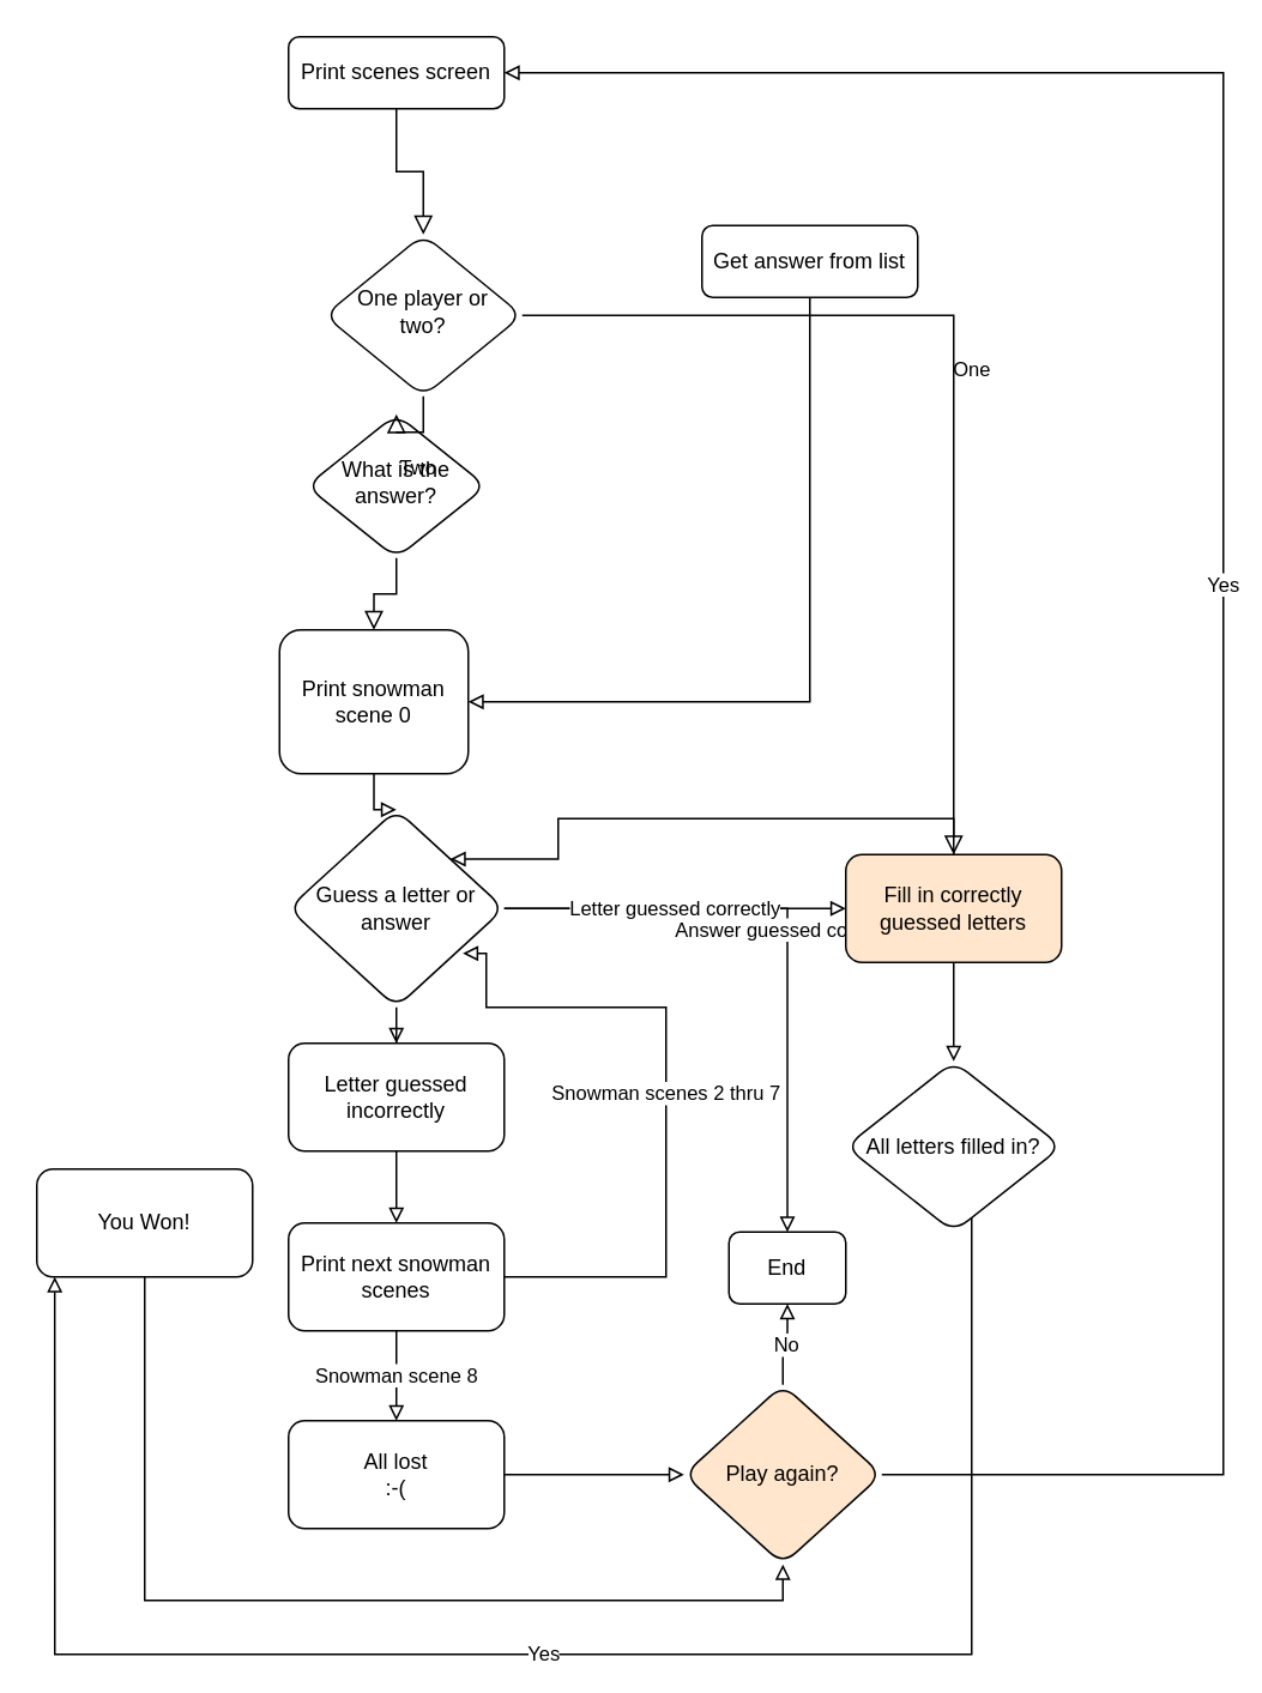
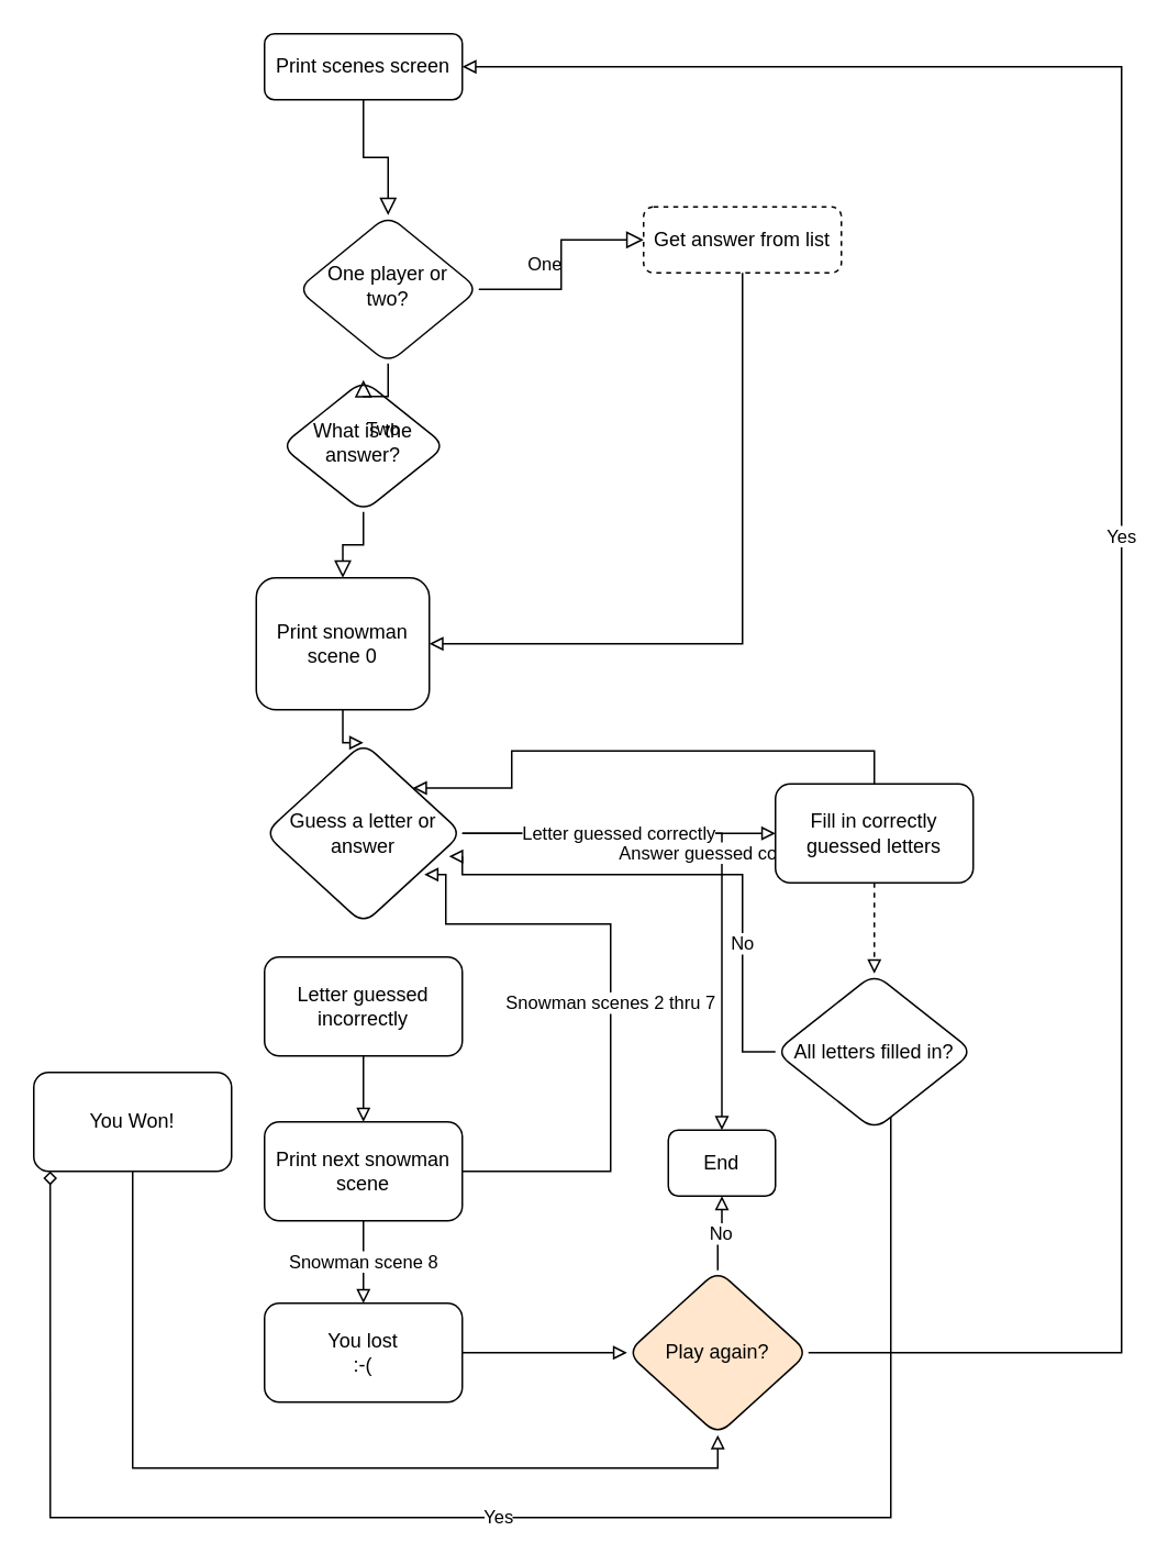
  <mxCell id="0" />
  <mxCell id="1" parent="0" />
  <mxCell id="2" value="" style="group" vertex="1" connectable="0" parent="1"><mxGeometry x="20" y="20" width="660" height="900" as="geometry" /></mxCell>
  <mxCell id="3" value="Print scenes screen" style="rounded=1;whiteSpace=wrap;html=1;fontSize=12;glass=0;strokeWidth=1;shadow=0;" parent="2" vertex="1"><mxGeometry x="140" width="120" height="40" as="geometry" /></mxCell>
  <mxCell id="4" value="One player or two?" style="rhombus;whiteSpace=wrap;html=1;shadow=0;fontFamily=Helvetica;fontSize=12;align=center;strokeWidth=1;spacing=6;spacingTop=-4;rounded=1;" parent="2" vertex="1"><mxGeometry x="160" y="110" width="110" height="90" as="geometry" /></mxCell>
  <mxCell id="5" value="" style="rounded=0;html=1;jettySize=auto;orthogonalLoop=1;fontSize=11;endArrow=block;endFill=0;endSize=8;strokeWidth=1;shadow=0;labelBackgroundColor=none;edgeStyle=orthogonalEdgeStyle;" parent="2" source="3" target="4" edge="1"><mxGeometry relative="1" as="geometry" /></mxCell>
- <mxCell id="6" value="Get answer from list" style="rounded=1;whiteSpace=wrap;html=1;fontSize=12;glass=0;strokeWidth=1;shadow=0;" parent="2" vertex="1"><mxGeometry x="370" y="105" width="120" height="40" as="geometry" /></mxCell>
- <mxCell id="7" value="One" style="edgeStyle=orthogonalEdgeStyle;rounded=0;html=1;jettySize=auto;orthogonalLoop=1;fontSize=11;endArrow=block;endFill=0;endSize=8;strokeWidth=1;shadow=0;labelBackgroundColor=none;" parent="2" source="4" target="20" edge="1"><mxGeometry y="10" relative="1" as="geometry"><mxPoint as="offset" /></mxGeometry></mxCell>
+ <mxCell id="6" value="Get answer from list" style="rounded=1;whiteSpace=wrap;html=1;fontSize=12;glass=0;strokeWidth=1;shadow=0;dashed=1;" parent="2" vertex="1"><mxGeometry x="370" y="105" width="120" height="40" as="geometry" /></mxCell>
+ <mxCell id="7" value="One" style="edgeStyle=orthogonalEdgeStyle;rounded=0;html=1;jettySize=auto;orthogonalLoop=1;fontSize=11;endArrow=block;endFill=0;endSize=8;strokeWidth=1;shadow=0;labelBackgroundColor=none;" parent="2" source="4" target="6" edge="1"><mxGeometry y="10" relative="1" as="geometry"><mxPoint as="offset" /></mxGeometry></mxCell>
  <mxCell id="8" value="What is the answer?" style="rhombus;whiteSpace=wrap;html=1;shadow=0;fontFamily=Helvetica;fontSize=12;align=center;strokeWidth=1;spacing=6;spacingTop=-4;rounded=1;" parent="2" vertex="1"><mxGeometry x="150" y="210" width="100" height="80" as="geometry" /></mxCell>
  <mxCell id="9" value="Two" style="rounded=0;html=1;jettySize=auto;orthogonalLoop=1;fontSize=11;endArrow=block;endFill=0;endSize=8;strokeWidth=1;shadow=0;labelBackgroundColor=none;edgeStyle=orthogonalEdgeStyle;entryX=0.5;entryY=0;entryDx=0;entryDy=0;" parent="2" source="4" target="8" edge="1"><mxGeometry y="20" relative="1" as="geometry"><mxPoint as="offset" /></mxGeometry></mxCell>
  <mxCell id="10" value="Print snowman scene 0" style="rounded=1;whiteSpace=wrap;html=1;fontSize=12;glass=0;strokeWidth=1;shadow=0;" parent="2" vertex="1"><mxGeometry x="135" y="330" width="105" height="80" as="geometry" /></mxCell>
  <mxCell id="11" style="edgeStyle=orthogonalEdgeStyle;rounded=0;orthogonalLoop=1;jettySize=auto;html=1;exitX=0.5;exitY=1;exitDx=0;exitDy=0;entryX=1;entryY=0.5;entryDx=0;entryDy=0;endArrow=block;endFill=0;" parent="2" source="6" target="10" edge="1"><mxGeometry relative="1" as="geometry" /></mxCell>
  <mxCell id="12" value="" style="rounded=0;html=1;jettySize=auto;orthogonalLoop=1;fontSize=11;endArrow=block;endFill=0;endSize=8;strokeWidth=1;shadow=0;labelBackgroundColor=none;edgeStyle=orthogonalEdgeStyle;" parent="2" source="8" target="10" edge="1"><mxGeometry x="0.333" y="20" relative="1" as="geometry"><mxPoint as="offset" /></mxGeometry></mxCell>
  <mxCell id="13" value="Guess a letter or answer" style="rhombus;whiteSpace=wrap;html=1;rounded=1;shadow=0;strokeWidth=1;glass=0;" parent="2" vertex="1"><mxGeometry x="140" y="430" width="120" height="110" as="geometry" /></mxCell>
  <mxCell id="14" value="" style="edgeStyle=orthogonalEdgeStyle;rounded=0;orthogonalLoop=1;jettySize=auto;html=1;endArrow=block;endFill=0;startSize=0;" parent="2" source="10" target="13" edge="1"><mxGeometry relative="1" as="geometry" /></mxCell>
  <mxCell id="15" value="You Won!" style="whiteSpace=wrap;html=1;rounded=1;shadow=0;strokeWidth=1;glass=0;" parent="2" vertex="1"><mxGeometry y="630" width="120" height="60" as="geometry" /></mxCell>
  <mxCell id="16" value="Answer guessed correctly" style="edgeStyle=orthogonalEdgeStyle;rounded=0;orthogonalLoop=1;jettySize=auto;html=1;endArrow=block;endFill=0;startSize=0;" parent="2" source="13" target="35" edge="1"><mxGeometry relative="1" as="geometry" /></mxCell>
  <mxCell id="17" value="Letter guessed incorrectly" style="whiteSpace=wrap;html=1;rounded=1;shadow=0;strokeWidth=1;glass=0;" parent="2" vertex="1"><mxGeometry x="140" y="560" width="120" height="60" as="geometry" /></mxCell>
- <mxCell id="18" value="" style="edgeStyle=orthogonalEdgeStyle;rounded=0;orthogonalLoop=1;jettySize=auto;html=1;endArrow=block;endFill=0;startSize=0;" parent="2" source="13" target="17" edge="1"><mxGeometry relative="1" as="geometry" /></mxCell>
  <mxCell id="19" style="edgeStyle=orthogonalEdgeStyle;rounded=0;orthogonalLoop=1;jettySize=auto;html=1;exitX=0.5;exitY=0;exitDx=0;exitDy=0;entryX=1;entryY=0;entryDx=0;entryDy=0;endArrow=block;endFill=0;startSize=0;" parent="2" source="20" target="13" edge="1"><mxGeometry relative="1" as="geometry"><Array as="points"><mxPoint x="510" y="435" /><mxPoint x="290" y="435" /><mxPoint x="290" y="458" /></Array></mxGeometry></mxCell>
- <mxCell id="20" value="Fill in correctly guessed letters" style="whiteSpace=wrap;html=1;rounded=1;shadow=0;strokeWidth=1;glass=0;fillColor=#ffe6cc;" parent="2" vertex="1"><mxGeometry x="450" y="455" width="120" height="60" as="geometry" /></mxCell>
+ <mxCell id="20" value="Fill in correctly guessed letters" style="whiteSpace=wrap;html=1;rounded=1;shadow=0;strokeWidth=1;glass=0;" parent="2" vertex="1"><mxGeometry x="450" y="455" width="120" height="60" as="geometry" /></mxCell>
  <mxCell id="21" value="Letter guessed correctly" style="edgeStyle=orthogonalEdgeStyle;rounded=0;orthogonalLoop=1;jettySize=auto;html=1;endArrow=block;endFill=0;startSize=0;" parent="2" source="13" target="20" edge="1"><mxGeometry relative="1" as="geometry" /></mxCell>
- <mxCell id="22" value="All lost&lt;br&gt;:-(" style="whiteSpace=wrap;html=1;rounded=1;shadow=0;strokeWidth=1;glass=0;" parent="2" vertex="1"><mxGeometry x="140" y="770" width="120" height="60" as="geometry" /></mxCell>
+ <mxCell id="22" value="You lost&lt;br&gt;:-(" style="whiteSpace=wrap;html=1;rounded=1;shadow=0;strokeWidth=1;glass=0;" parent="2" vertex="1"><mxGeometry x="140" y="770" width="120" height="60" as="geometry" /></mxCell>
  <mxCell id="23" value="Yes" style="edgeStyle=orthogonalEdgeStyle;rounded=0;orthogonalLoop=1;jettySize=auto;html=1;exitX=1;exitY=0.5;exitDx=0;exitDy=0;entryX=1;entryY=0.5;entryDx=0;entryDy=0;endArrow=block;endFill=0;startSize=0;" parent="2" source="24" target="3" edge="1"><mxGeometry relative="1" as="geometry"><Array as="points"><mxPoint x="660" y="800" /><mxPoint x="660" y="20" /></Array></mxGeometry></mxCell>
  <mxCell id="24" value="Play again?" style="rhombus;whiteSpace=wrap;html=1;rounded=1;shadow=0;strokeWidth=1;glass=0;fillColor=#ffe6cc;" parent="2" vertex="1"><mxGeometry x="360" y="750" width="110" height="100" as="geometry" /></mxCell>
  <mxCell id="25" style="edgeStyle=orthogonalEdgeStyle;rounded=0;orthogonalLoop=1;jettySize=auto;html=1;exitX=0.5;exitY=1;exitDx=0;exitDy=0;entryX=0.5;entryY=1;entryDx=0;entryDy=0;endArrow=block;endFill=0;startSize=0;" parent="2" source="15" target="24" edge="1"><mxGeometry relative="1" as="geometry" /></mxCell>
  <mxCell id="26" value="" style="edgeStyle=orthogonalEdgeStyle;rounded=0;orthogonalLoop=1;jettySize=auto;html=1;endArrow=block;endFill=0;startSize=0;" parent="2" source="22" target="24" edge="1"><mxGeometry relative="1" as="geometry" /></mxCell>
  <mxCell id="27" value="Snowman scenes 2 thru 7" style="edgeStyle=orthogonalEdgeStyle;rounded=0;orthogonalLoop=1;jettySize=auto;html=1;exitX=1;exitY=0.5;exitDx=0;exitDy=0;entryX=0.808;entryY=0.727;entryDx=0;entryDy=0;entryPerimeter=0;endArrow=block;endFill=0;startSize=0;" parent="2" source="29" target="13" edge="1"><mxGeometry relative="1" as="geometry"><Array as="points"><mxPoint x="350" y="690" /><mxPoint x="350" y="540" /><mxPoint x="250" y="540" /><mxPoint x="250" y="510" /></Array></mxGeometry></mxCell>
  <mxCell id="28" value="Snowman scene 8" style="edgeStyle=orthogonalEdgeStyle;rounded=0;orthogonalLoop=1;jettySize=auto;html=1;exitX=0.5;exitY=1;exitDx=0;exitDy=0;endArrow=block;endFill=0;startSize=0;" parent="2" source="29" target="22" edge="1"><mxGeometry relative="1" as="geometry" /></mxCell>
- <mxCell id="29" value="Print next snowman scenes" style="whiteSpace=wrap;html=1;rounded=1;shadow=0;strokeWidth=1;glass=0;" parent="2" vertex="1"><mxGeometry x="140" y="660" width="120" height="60" as="geometry" /></mxCell>
+ <mxCell id="29" value="Print next snowman scene" style="whiteSpace=wrap;html=1;rounded=1;shadow=0;strokeWidth=1;glass=0;" parent="2" vertex="1"><mxGeometry x="140" y="660" width="120" height="60" as="geometry" /></mxCell>
  <mxCell id="30" value="" style="edgeStyle=orthogonalEdgeStyle;rounded=0;orthogonalLoop=1;jettySize=auto;html=1;endArrow=block;endFill=0;startSize=0;" parent="2" source="17" target="29" edge="1"><mxGeometry relative="1" as="geometry" /></mxCell>
- <mxCell id="32" value="Yes" style="edgeStyle=orthogonalEdgeStyle;rounded=0;orthogonalLoop=1;jettySize=auto;html=1;entryX=0.083;entryY=1;entryDx=0;entryDy=0;entryPerimeter=0;endArrow=block;endFill=0;startSize=0;" parent="2" source="33" target="15" edge="1"><mxGeometry relative="1" as="geometry"><Array as="points"><mxPoint x="520" y="900" /><mxPoint x="10" y="900" /></Array></mxGeometry></mxCell>
+ <mxCell id="31" value="No" style="edgeStyle=orthogonalEdgeStyle;rounded=0;orthogonalLoop=1;jettySize=auto;html=1;exitX=0;exitY=0.5;exitDx=0;exitDy=0;entryX=0.933;entryY=0.627;entryDx=0;entryDy=0;endArrow=block;endFill=0;startSize=0;entryPerimeter=0;" parent="2" source="33" target="13" edge="1"><mxGeometry x="-0.457" relative="1" as="geometry"><Array as="points"><mxPoint x="430" y="618" /><mxPoint x="430" y="510" /><mxPoint x="260" y="510" /><mxPoint x="260" y="499" /></Array><mxPoint as="offset" /></mxGeometry></mxCell>
+ <mxCell id="32" value="Yes" style="edgeStyle=orthogonalEdgeStyle;rounded=0;orthogonalLoop=1;jettySize=auto;html=1;entryX=0.083;entryY=1;entryDx=0;entryDy=0;entryPerimeter=0;endArrow=diamond;endFill=0;startSize=0;" parent="2" source="33" target="15" edge="1"><mxGeometry relative="1" as="geometry"><Array as="points"><mxPoint x="520" y="900" /><mxPoint x="10" y="900" /></Array></mxGeometry></mxCell>
  <mxCell id="33" value="All letters filled in?" style="rhombus;whiteSpace=wrap;html=1;rounded=1;shadow=0;strokeWidth=1;glass=0;" parent="2" vertex="1"><mxGeometry x="450" y="570" width="120" height="95" as="geometry" /></mxCell>
- <mxCell id="34" value="" style="edgeStyle=orthogonalEdgeStyle;rounded=0;orthogonalLoop=1;jettySize=auto;html=1;endArrow=block;endFill=0;startSize=0;" parent="2" source="20" target="33" edge="1"><mxGeometry relative="1" as="geometry" /></mxCell>
+ <mxCell id="34" value="" style="edgeStyle=orthogonalEdgeStyle;rounded=0;orthogonalLoop=1;jettySize=auto;html=1;endArrow=block;endFill=0;startSize=0;dashed=1;" parent="2" source="20" target="33" edge="1"><mxGeometry relative="1" as="geometry" /></mxCell>
  <mxCell id="35" value="End" style="rounded=1;whiteSpace=wrap;html=1;" parent="2" vertex="1"><mxGeometry x="385" y="665" width="65" height="40" as="geometry" /></mxCell>
  <mxCell id="36" value="No" style="edgeStyle=orthogonalEdgeStyle;rounded=0;orthogonalLoop=1;jettySize=auto;html=1;exitX=0.5;exitY=0;exitDx=0;exitDy=0;entryX=0.5;entryY=1;entryDx=0;entryDy=0;endArrow=block;endFill=0;startSize=0;" parent="2" source="24" target="35" edge="1"><mxGeometry relative="1" as="geometry" /></mxCell>
